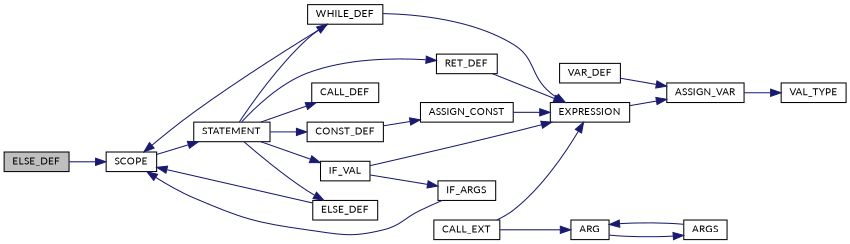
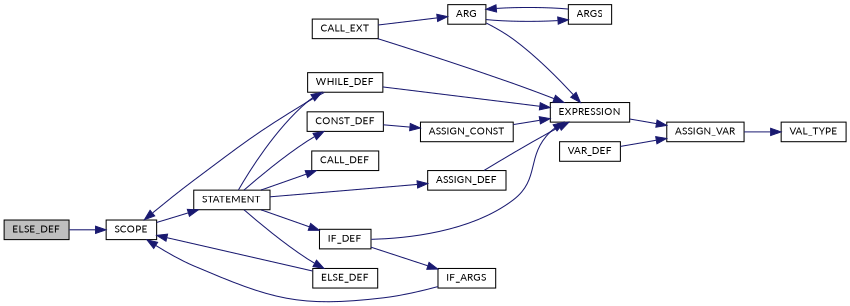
  digraph {
    fontname=Lato
    rankdir=LR
    node [color=black fillcolor=white fontname=Lato fontsize=10 shape=record style=filled]
    edge [color=midnightblue fontname=Lato fontsize=10 labelfontname=Helvetica labelfontsize=10 style=solid]
    n1 [fillcolor=grey75 fontcolor=black height=0.2 label=ELSE_DEF width=0.4]
    n2 [height=0.2 label=SCOPE width=0.4]
    n3 [height=0.2 label=STATEMENT width=0.4]
    n4 [height=0.2 label=CALL_DEF width=0.4]
    n5 [height=0.2 label=CONST_DEF width=0.4]
    n6 [height=0.2 label=ELSE_DEF width=0.4]
-   n7 [height=0.2 label=IF_VAL width=0.4]
-   n8 [height=0.2 label=RET_DEF width=0.4]
+   n7 [height=0.2 label=IF_DEF width=0.4]
+   n8 [height=0.2 label=ASSIGN_DEF width=0.4]
    n9 [height=0.2 label=WHILE_DEF width=0.4]
    n10 [height=0.2 label=ASSIGN_CONST width=0.4]
    n11 [height=0.2 label=EXPRESSION width=0.4]
    n12 [height=0.2 label=IF_ARGS width=0.4]
    n13 [height=0.2 label=VAR_DEF width=0.4]
    n14 [height=0.2 label=ASSIGN_VAR width=0.4]
    n15 [height=0.2 label=CALL_EXT width=0.4]
    n16 [height=0.2 label=ARG width=0.4]
    n17 [height=0.2 label=ARGS width=0.4]
    n18 [height=0.2 label=VAL_TYPE width=0.4]
    n1 -> n2
    n2 -> n3
    n3 -> n4
    n3 -> n5
    n3 -> n6
    n3 -> n7
    n3 -> n8
    n3 -> n9
    n5 -> n10
    n6 -> n2
    n7 -> n11
    n7 -> n12
    n8 -> n11
    n9 -> n2
    n9 -> n11
    n10 -> n11
    n11 -> n14
    n12 -> n2
    n13 -> n14
    n14 -> n18
    n15 -> n11
    n15 -> n16
+   n16 -> n11
    n16 -> n17
    n17 -> n16
  }
